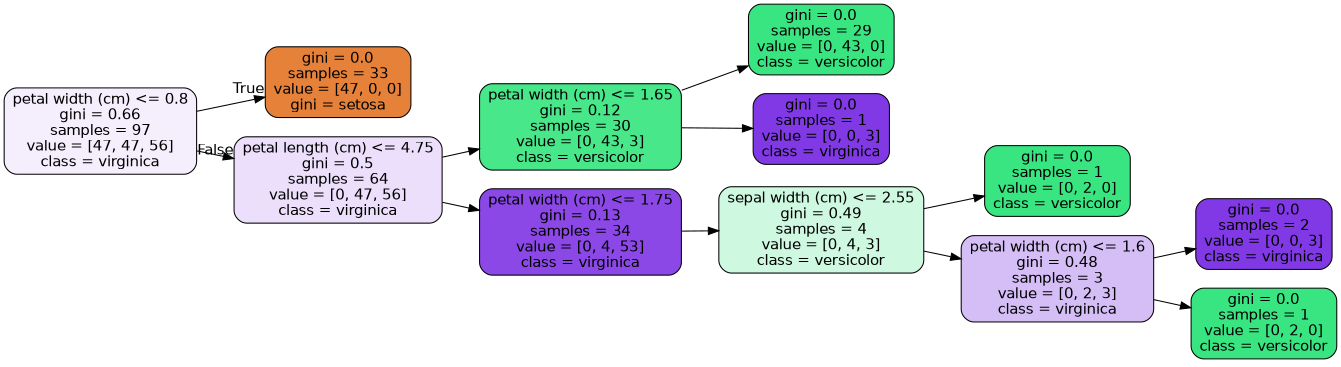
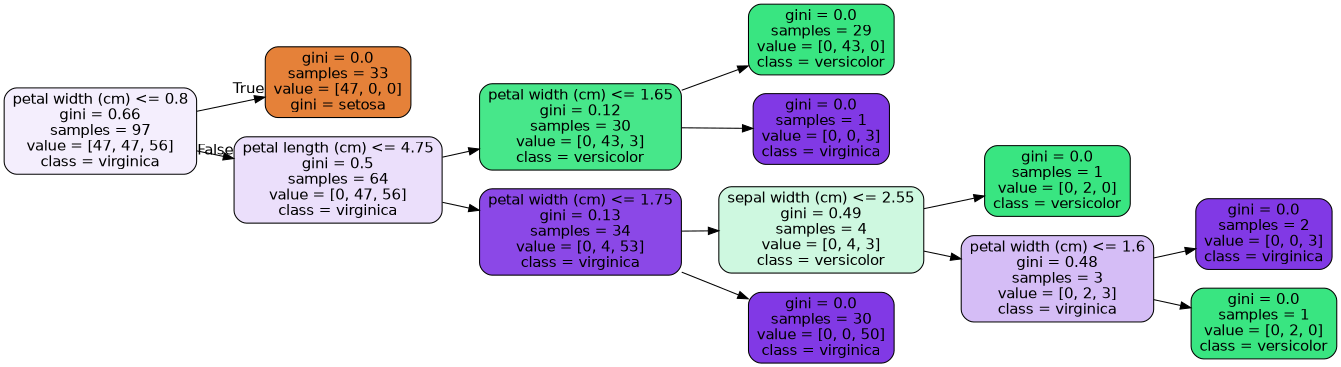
  digraph {
    rankdir=LR
    node [color=black fillcolor="#39e581" fontname=helvetica shape=box style="filled, rounded"]
    edge [fontname=helvetica]
    n1 [fillcolor="#f4eefd" label="petal width (cm) <= 0.8\ngini = 0.66\nsamples = 97\nvalue = [47, 47, 56]\nclass = virginica"]
    n2 [fillcolor="#e58139" label="gini = 0.0\nsamples = 33\nvalue = [47, 0, 0]\ngini = setosa"]
    n3 [fillcolor="#ebdffb" label="petal length (cm) <= 4.75\ngini = 0.5\nsamples = 64\nvalue = [0, 47, 56]\nclass = virginica"]
    n4 [fillcolor="#47e78a" label="petal width (cm) <= 1.65\ngini = 0.12\nsamples = 30\nvalue = [0, 43, 3]\nclass = versicolor"]
    n5 [fillcolor="#8b48e7" label="petal width (cm) <= 1.75\ngini = 0.13\nsamples = 34\nvalue = [0, 4, 53]\nclass = virginica"]
    n6 [label="gini = 0.0\nsamples = 29\nvalue = [0, 43, 0]\nclass = versicolor"]
    n7 [fillcolor="#8139e5" label="gini = 0.0\nsamples = 1\nvalue = [0, 0, 3]\nclass = virginica"]
    n8 [fillcolor="#cef8e0" label="sepal width (cm) <= 2.55\ngini = 0.49\nsamples = 4\nvalue = [0, 4, 3]\nclass = versicolor"]
+   n9 [fillcolor="#8139e5" label="gini = 0.0\nsamples = 30\nvalue = [0, 0, 50]\nclass = virginica"]
    n10 [label="gini = 0.0\nsamples = 1\nvalue = [0, 2, 0]\nclass = versicolor"]
    n11 [fillcolor="#d5bdf6" label="petal width (cm) <= 1.6\ngini = 0.48\nsamples = 3\nvalue = [0, 2, 3]\nclass = virginica"]
    n12 [fillcolor="#8139e5" label="gini = 0.0\nsamples = 2\nvalue = [0, 0, 3]\nclass = virginica"]
    n13 [label="gini = 0.0\nsamples = 1\nvalue = [0, 2, 0]\nclass = versicolor"]
    n1 -> n2 [headlabel=True labelangle=45 labeldistance=2.5]
    n1 -> n3 [headlabel=False labelangle=-45 labeldistance=2.5]
    n3 -> n4
    n3 -> n5
    n4 -> n6
    n4 -> n7
    n5 -> n8
+   n5 -> n9
    n8 -> n10
    n8 -> n11
    n11 -> n12
    n11 -> n13
  }
